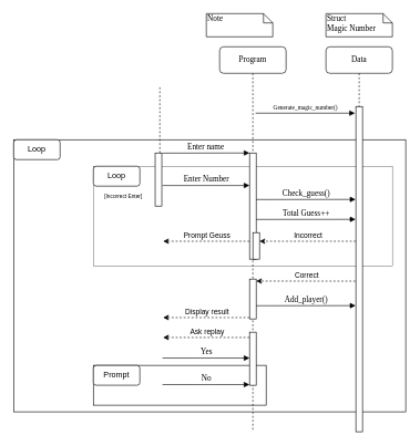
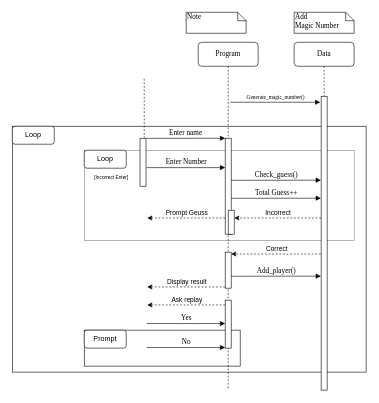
  <mxCell id="0" />
  <mxCell id="1" parent="0" />
  <mxCell id="2" value="" style="rounded=0;whiteSpace=wrap;html=1;" parent="1" vertex="1"><mxGeometry x="20" y="210" width="590" height="410" as="geometry" /></mxCell>
  <mxCell id="3" value="" style="rounded=0;whiteSpace=wrap;html=1;" parent="1" vertex="1"><mxGeometry x="140" y="550" width="260" height="60" as="geometry" /></mxCell>
  <mxCell id="4" value="" style="rounded=0;whiteSpace=wrap;html=1;strokeWidth=0.5;" parent="1" vertex="1"><mxGeometry x="140" y="250" width="450" height="150" as="geometry" /></mxCell>
  <mxCell id="5" value="Program" style="shape=umlLifeline;perimeter=lifelinePerimeter;whiteSpace=wrap;html=1;container=1;collapsible=0;recursiveResize=0;outlineConnect=0;rounded=1;shadow=0;comic=0;labelBackgroundColor=none;strokeWidth=1;fontFamily=Verdana;fontSize=12;align=center;" parent="1" vertex="1"><mxGeometry x="330" y="70" width="100" height="580" as="geometry" /></mxCell>
  <mxCell id="6" value="" style="html=1;points=[];perimeter=orthogonalPerimeter;rounded=0;shadow=0;comic=0;labelBackgroundColor=none;strokeWidth=1;fontFamily=Verdana;fontSize=12;align=center;" parent="5" vertex="1"><mxGeometry x="45" y="160" width="10" height="160" as="geometry" /></mxCell>
  <mxCell id="7" value="" style="html=1;points=[];perimeter=orthogonalPerimeter;rounded=0;shadow=0;comic=0;labelBackgroundColor=none;strokeWidth=1;fontFamily=Verdana;fontSize=12;align=center;" parent="5" vertex="1"><mxGeometry x="50" y="280" width="10" height="40" as="geometry" /></mxCell>
  <mxCell id="8" value="" style="html=1;points=[];perimeter=orthogonalPerimeter;rounded=0;shadow=0;comic=0;labelBackgroundColor=none;strokeWidth=1;fontFamily=Verdana;fontSize=12;align=center;" parent="5" vertex="1"><mxGeometry x="45" y="350" width="10" height="60" as="geometry" /></mxCell>
  <mxCell id="9" value="" style="html=1;points=[];perimeter=orthogonalPerimeter;rounded=0;shadow=0;comic=0;labelBackgroundColor=none;strokeWidth=1;fontFamily=Verdana;fontSize=12;align=center;" parent="5" vertex="1"><mxGeometry x="45" y="430" width="10" height="80" as="geometry" /></mxCell>
  <mxCell id="10" value="Data" style="shape=umlLifeline;perimeter=lifelinePerimeter;whiteSpace=wrap;html=1;container=1;collapsible=0;recursiveResize=0;outlineConnect=0;rounded=1;shadow=0;comic=0;labelBackgroundColor=none;strokeWidth=1;fontFamily=Verdana;fontSize=12;align=center;" parent="1" vertex="1"><mxGeometry x="490" y="70" width="100" height="580" as="geometry" /></mxCell>
  <mxCell id="11" value="" style="html=1;points=[];perimeter=orthogonalPerimeter;rounded=0;shadow=0;comic=0;labelBackgroundColor=none;strokeWidth=1;fontFamily=Verdana;fontSize=12;align=center;" parent="10" vertex="1"><mxGeometry x="45" y="90" width="10" height="490" as="geometry" /></mxCell>
  <mxCell id="12" value="Enter name" style="html=1;verticalAlign=bottom;endArrow=block;labelBackgroundColor=none;fontFamily=Verdana;fontSize=12;edgeStyle=elbowEdgeStyle;elbow=vertical;exitX=0.874;exitY=0.001;exitDx=0;exitDy=0;exitPerimeter=0;" parent="1" edge="1"><mxGeometry relative="1" as="geometry"><mxPoint x="243.74" y="230.26" as="sourcePoint" /><mxPoint x="375" y="230" as="targetPoint" /><Array as="points"><mxPoint x="310" y="230" /></Array></mxGeometry></mxCell>
  <mxCell id="13" value="Note" style="shape=note;whiteSpace=wrap;html=1;size=14;verticalAlign=top;align=left;spacingTop=-6;rounded=0;shadow=0;comic=0;labelBackgroundColor=none;strokeWidth=1;fontFamily=Verdana;fontSize=12" parent="1" vertex="1"><mxGeometry x="310" y="20" width="100" height="35" as="geometry" /></mxCell>
- <mxCell id="14" value="Struct&lt;br&gt;Magic Number" style="shape=note;whiteSpace=wrap;html=1;size=14;verticalAlign=top;align=left;spacingTop=-6;rounded=0;shadow=0;comic=0;labelBackgroundColor=none;strokeWidth=1;fontFamily=Verdana;fontSize=12" parent="1" vertex="1"><mxGeometry x="490" y="20" width="100" height="35" as="geometry" /></mxCell>
+ <mxCell id="14" value="Add&lt;br&gt;Magic Number" style="shape=note;whiteSpace=wrap;html=1;size=14;verticalAlign=top;align=left;spacingTop=-6;rounded=0;shadow=0;comic=0;labelBackgroundColor=none;strokeWidth=1;fontFamily=Verdana;fontSize=12" parent="1" vertex="1"><mxGeometry x="490" y="20" width="100" height="35" as="geometry" /></mxCell>
  <mxCell id="15" value="Add_player()" style="html=1;verticalAlign=bottom;endArrow=block;labelBackgroundColor=none;fontFamily=Verdana;fontSize=12;edgeStyle=elbowEdgeStyle;elbow=vertical;exitX=1.004;exitY=1.001;exitDx=0;exitDy=0;exitPerimeter=0;entryX=-0.039;entryY=0.419;entryDx=0;entryDy=0;entryPerimeter=0;" parent="1" edge="1"><mxGeometry relative="1" as="geometry"><mxPoint x="385.04" y="460.15" as="sourcePoint" /><mxPoint x="534.61" y="460.17" as="targetPoint" /><Array as="points"><mxPoint x="440" y="460" /></Array></mxGeometry></mxCell>
  <mxCell id="16" value="Enter Number" style="html=1;verticalAlign=bottom;endArrow=block;labelBackgroundColor=none;fontFamily=Verdana;fontSize=12;edgeStyle=elbowEdgeStyle;elbow=vertical;exitX=0.874;exitY=0.001;exitDx=0;exitDy=0;exitPerimeter=0;" parent="1" edge="1"><mxGeometry relative="1" as="geometry"><mxPoint x="244" y="279" as="sourcePoint" /><mxPoint x="375" y="279" as="targetPoint" /><Array as="points"><mxPoint x="310" y="279" /></Array></mxGeometry></mxCell>
  <mxCell id="17" value="Loop" style="rounded=1;whiteSpace=wrap;html=1;" parent="1" vertex="1"><mxGeometry x="140" y="250" width="70" height="30" as="geometry" /></mxCell>
  <mxCell id="18" value="&lt;font style=&quot;font-size: 8px;&quot;&gt;[Incorrect Enter]&lt;/font&gt;" style="text;html=1;align=center;verticalAlign=middle;whiteSpace=wrap;rounded=0;" parent="1" vertex="1"><mxGeometry x="147.5" y="280" width="75" height="30" as="geometry" /></mxCell>
  <mxCell id="19" value="" style="endArrow=classic;html=1;rounded=0;entryX=0.809;entryY=0.276;entryDx=0;entryDy=0;entryPerimeter=0;exitX=-0.015;exitY=0.945;exitDx=0;exitDy=0;exitPerimeter=0;dashed=1;" parent="1" edge="1"><mxGeometry width="50" height="50" relative="1" as="geometry"><mxPoint x="374.85" y="363" as="sourcePoint" /><mxPoint x="245" y="363" as="targetPoint" /></mxGeometry></mxCell>
  <mxCell id="20" value="Prompt Geuss" style="edgeLabel;html=1;align=center;verticalAlign=middle;resizable=0;points=[];" parent="19" connectable="0" vertex="1"><mxGeometry x="-0.009" y="1" relative="1" as="geometry"><mxPoint y="-11" as="offset" /></mxGeometry></mxCell>
  <mxCell id="21" value="Total Guess++" style="html=1;verticalAlign=bottom;endArrow=block;labelBackgroundColor=none;fontFamily=Verdana;fontSize=12;edgeStyle=elbowEdgeStyle;elbow=vertical;exitX=1.004;exitY=1.001;exitDx=0;exitDy=0;exitPerimeter=0;entryX=-0.039;entryY=0.419;entryDx=0;entryDy=0;entryPerimeter=0;" parent="1" edge="1"><mxGeometry relative="1" as="geometry"><mxPoint x="385.04" y="330.15" as="sourcePoint" /><mxPoint x="534.61" y="330.17" as="targetPoint" /><Array as="points"><mxPoint x="440" y="330" /></Array></mxGeometry></mxCell>
  <mxCell id="22" value="" style="endArrow=classic;html=1;rounded=0;entryX=0.809;entryY=0.276;entryDx=0;entryDy=0;entryPerimeter=0;exitX=-0.015;exitY=0.945;exitDx=0;exitDy=0;exitPerimeter=0;dashed=1;" parent="1" edge="1"><mxGeometry width="50" height="50" relative="1" as="geometry"><mxPoint x="374.85" y="478" as="sourcePoint" /><mxPoint x="245" y="478" as="targetPoint" /></mxGeometry></mxCell>
  <mxCell id="23" value="Display result" style="edgeLabel;html=1;align=center;verticalAlign=middle;resizable=0;points=[];" parent="22" connectable="0" vertex="1"><mxGeometry x="-0.009" y="1" relative="1" as="geometry"><mxPoint y="-11" as="offset" /></mxGeometry></mxCell>
  <mxCell id="24" value="Loop" style="rounded=1;whiteSpace=wrap;html=1;" parent="1" vertex="1"><mxGeometry x="20" y="210" width="70" height="30" as="geometry" /></mxCell>
  <mxCell id="25" value="" style="endArrow=classic;html=1;rounded=0;entryX=0.809;entryY=0.276;entryDx=0;entryDy=0;entryPerimeter=0;exitX=-0.015;exitY=0.945;exitDx=0;exitDy=0;exitPerimeter=0;dashed=1;" parent="1" edge="1"><mxGeometry width="50" height="50" relative="1" as="geometry"><mxPoint x="374.85" y="508" as="sourcePoint" /><mxPoint x="245" y="508" as="targetPoint" /></mxGeometry></mxCell>
  <mxCell id="26" value="Ask replay" style="edgeLabel;html=1;align=center;verticalAlign=middle;resizable=0;points=[];" parent="25" connectable="0" vertex="1"><mxGeometry x="-0.009" y="1" relative="1" as="geometry"><mxPoint y="-11" as="offset" /></mxGeometry></mxCell>
  <mxCell id="27" value="Yes" style="html=1;verticalAlign=bottom;endArrow=block;labelBackgroundColor=none;fontFamily=Verdana;fontSize=12;edgeStyle=elbowEdgeStyle;elbow=vertical;exitX=0.874;exitY=0.001;exitDx=0;exitDy=0;exitPerimeter=0;" parent="1" edge="1"><mxGeometry relative="1" as="geometry"><mxPoint x="244" y="539" as="sourcePoint" /><mxPoint x="375" y="539" as="targetPoint" /><Array as="points"><mxPoint x="310" y="539" /></Array></mxGeometry></mxCell>
  <mxCell id="28" value="No" style="html=1;verticalAlign=bottom;endArrow=block;labelBackgroundColor=none;fontFamily=Verdana;fontSize=12;edgeStyle=elbowEdgeStyle;elbow=vertical;exitX=0.874;exitY=0.001;exitDx=0;exitDy=0;exitPerimeter=0;" parent="1" edge="1"><mxGeometry relative="1" as="geometry"><mxPoint x="244" y="579" as="sourcePoint" /><mxPoint x="375" y="579" as="targetPoint" /><Array as="points"><mxPoint x="310" y="579" /></Array></mxGeometry></mxCell>
  <mxCell id="29" value="Prompt" style="rounded=1;whiteSpace=wrap;html=1;" parent="1" vertex="1"><mxGeometry x="140" y="550" width="70" height="30" as="geometry" /></mxCell>
  <mxCell id="30" value="&lt;font style=&quot;font-size: 9px;&quot;&gt;Generate_magic_number()&lt;/font&gt;" style="html=1;verticalAlign=bottom;endArrow=block;labelBackgroundColor=none;fontFamily=Verdana;fontSize=12;edgeStyle=elbowEdgeStyle;elbow=vertical;exitX=0.874;exitY=0.001;exitDx=0;exitDy=0;exitPerimeter=0;entryX=-0.127;entryY=0.022;entryDx=0;entryDy=0;entryPerimeter=0;" parent="1" target="11" edge="1"><mxGeometry relative="1" as="geometry"><mxPoint x="384" y="170" as="sourcePoint" /><mxPoint x="520" y="170" as="targetPoint" /><Array as="points"><mxPoint x="450" y="170" /></Array></mxGeometry></mxCell>
  <mxCell id="31" value="Check_guess()" style="html=1;verticalAlign=bottom;endArrow=block;labelBackgroundColor=none;fontFamily=Verdana;fontSize=12;edgeStyle=elbowEdgeStyle;elbow=vertical;exitX=1.004;exitY=1.001;exitDx=0;exitDy=0;exitPerimeter=0;entryX=-0.039;entryY=0.419;entryDx=0;entryDy=0;entryPerimeter=0;" parent="1" edge="1"><mxGeometry relative="1" as="geometry"><mxPoint x="385.04" y="300.15" as="sourcePoint" /><mxPoint x="534.61" y="300.17" as="targetPoint" /><Array as="points"><mxPoint x="440" y="300" /></Array></mxGeometry></mxCell>
  <mxCell id="32" value="" style="endArrow=classic;html=1;rounded=0;entryX=1;entryY=0.325;entryDx=0;entryDy=0;entryPerimeter=0;exitX=-0.015;exitY=0.945;exitDx=0;exitDy=0;exitPerimeter=0;dashed=1;" parent="1" target="7" edge="1"><mxGeometry width="50" height="50" relative="1" as="geometry"><mxPoint x="534.85" y="363" as="sourcePoint" /><mxPoint x="405" y="363" as="targetPoint" /></mxGeometry></mxCell>
  <mxCell id="33" value="Incorrect" style="edgeLabel;html=1;align=center;verticalAlign=middle;resizable=0;points=[];" parent="32" connectable="0" vertex="1"><mxGeometry x="-0.009" y="1" relative="1" as="geometry"><mxPoint y="-11" as="offset" /></mxGeometry></mxCell>
  <mxCell id="34" value="" style="endArrow=classic;html=1;rounded=0;entryX=1;entryY=0.325;entryDx=0;entryDy=0;entryPerimeter=0;exitX=-0.073;exitY=0.537;exitDx=0;exitDy=0;exitPerimeter=0;dashed=1;" parent="1" source="11" edge="1"><mxGeometry width="50" height="50" relative="1" as="geometry"><mxPoint x="529.85" y="423" as="sourcePoint" /><mxPoint x="385" y="423" as="targetPoint" /></mxGeometry></mxCell>
  <mxCell id="35" value="Correct" style="edgeLabel;html=1;align=center;verticalAlign=middle;resizable=0;points=[];" parent="34" connectable="0" vertex="1"><mxGeometry x="-0.009" y="1" relative="1" as="geometry"><mxPoint y="-11" as="offset" /></mxGeometry></mxCell>
  <mxCell id="36" value="" style="html=1;points=[[0,0,0,0,5],[0,1,0,0,-5],[1,0,0,0,5],[1,1,0,0,-5]];perimeter=orthogonalPerimeter;outlineConnect=0;targetShapes=umlLifeline;portConstraint=eastwest;newEdgeStyle={&quot;curved&quot;:0,&quot;rounded&quot;:0};" vertex="1" parent="1"><mxGeometry x="233" y="230" width="10" height="80" as="geometry" /></mxCell>
  <mxCell id="37" value="" style="endArrow=none;dashed=1;html=1;rounded=0;" edge="1" parent="1" source="36"><mxGeometry width="50" height="50" relative="1" as="geometry"><mxPoint x="190" y="180" as="sourcePoint" /><mxPoint x="240" y="130" as="targetPoint" /></mxGeometry></mxCell>
